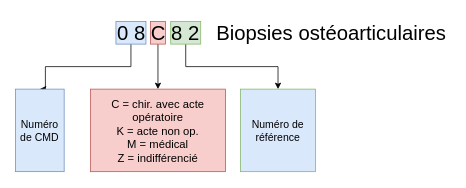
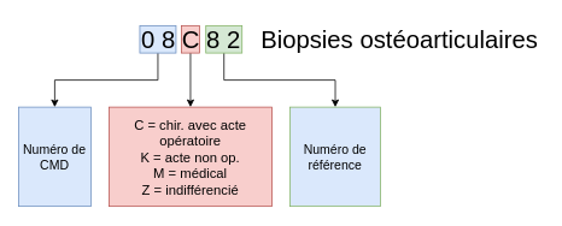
  <mxCell id="0" />
  <mxCell id="1" parent="0" />
  <mxCell id="2" style="edgeStyle=orthogonalEdgeStyle;rounded=0;orthogonalLoop=1;jettySize=auto;html=1;fontSize=27;entryX=0.5;entryY=0;entryDx=0;entryDy=0;" edge="1" parent="1" source="3" target="9"><mxGeometry relative="1" as="geometry"><mxPoint x="110" y="118" as="targetPoint" /><Array as="points"><mxPoint x="174" y="88" /><mxPoint x="60" y="88" /></Array></mxGeometry></mxCell>
  <mxCell id="3" value="" style="rounded=0;whiteSpace=wrap;html=1;fontSize=24;fillColor=#dae8fc;strokeColor=#6c8ebf;" vertex="1" parent="1"><mxGeometry x="154" y="28" width="40" height="30" as="geometry" /></mxCell>
  <mxCell id="4" style="edgeStyle=orthogonalEdgeStyle;rounded=0;orthogonalLoop=1;jettySize=auto;html=1;fontSize=27;entryX=0.5;entryY=0;entryDx=0;entryDy=0;" edge="1" parent="1" source="5" target="11"><mxGeometry relative="1" as="geometry"><mxPoint x="370" y="118" as="targetPoint" /><Array as="points"><mxPoint x="247" y="88" /><mxPoint x="370" y="88" /></Array></mxGeometry></mxCell>
  <mxCell id="5" value="" style="rounded=0;whiteSpace=wrap;html=1;fontSize=24;fillColor=#d5e8d4;strokeColor=#82b366;" vertex="1" parent="1"><mxGeometry x="227" y="28" width="40" height="30" as="geometry" /></mxCell>
  <mxCell id="6" style="edgeStyle=orthogonalEdgeStyle;rounded=0;orthogonalLoop=1;jettySize=auto;html=1;fontSize=27;" edge="1" parent="1" source="7" target="10"><mxGeometry relative="1" as="geometry"><mxPoint x="210" y="118" as="targetPoint" /></mxGeometry></mxCell>
  <mxCell id="7" value="" style="rounded=0;whiteSpace=wrap;html=1;fontSize=24;fillColor=#f8cecc;strokeColor=#b85450;" vertex="1" parent="1"><mxGeometry x="200" y="28" width="20" height="30" as="geometry" /></mxCell>
  <mxCell id="8" value="&lt;font style=&quot;font-size: 27px&quot;&gt;0 8 C 8 2 &amp;nbsp; Biopsies ostéoarticulaires&lt;/font&gt;" style="text;whiteSpace=wrap;html=1;" vertex="1" parent="1"><mxGeometry x="154" y="20.5" width="445" height="45" as="geometry" /></mxCell>
- <mxCell id="9" value="&lt;font style=&quot;font-size: 14px;&quot;&gt;Numéro de CMD&lt;/font&gt;" style="rounded=0;whiteSpace=wrap;html=1;fontSize=14;fillColor=#dae8fc;strokeColor=#6c8ebf;" vertex="1" parent="1"><mxGeometry x="20" y="118" width="65" height="110" as="geometry" /></mxCell>
+ <mxCell id="9" value="&lt;font style=&quot;font-size: 14px;&quot;&gt;Numéro de CMD&lt;/font&gt;" style="rounded=0;whiteSpace=wrap;html=1;fontSize=14;fillColor=#dae8fc;strokeColor=#6c8ebf;" vertex="1" parent="1"><mxGeometry x="20" y="118" width="80" height="110" as="geometry" /></mxCell>
  <mxCell id="10" value="&lt;font style=&quot;font-size: 15px&quot;&gt;C = chir. avec acte opératoire&lt;br style=&quot;font-size: 15px&quot;&gt;K = acte non op.&lt;br style=&quot;font-size: 15px&quot;&gt;M = médical&lt;br style=&quot;font-size: 15px&quot;&gt;Z = indifférencié&lt;br style=&quot;font-size: 15px&quot;&gt;&lt;/font&gt;" style="rounded=0;whiteSpace=wrap;html=1;fontSize=15;fillColor=#f8cecc;strokeColor=#b85450;" vertex="1" parent="1"><mxGeometry x="120" y="118" width="180" height="110" as="geometry" /></mxCell>
  <mxCell id="11" value="Numéro de référence" style="rounded=0;whiteSpace=wrap;html=1;fontSize=14;fillColor=#dae8fc;strokeColor=#82b366;" vertex="1" parent="1"><mxGeometry x="320" y="118" width="100" height="110" as="geometry" /></mxCell>
